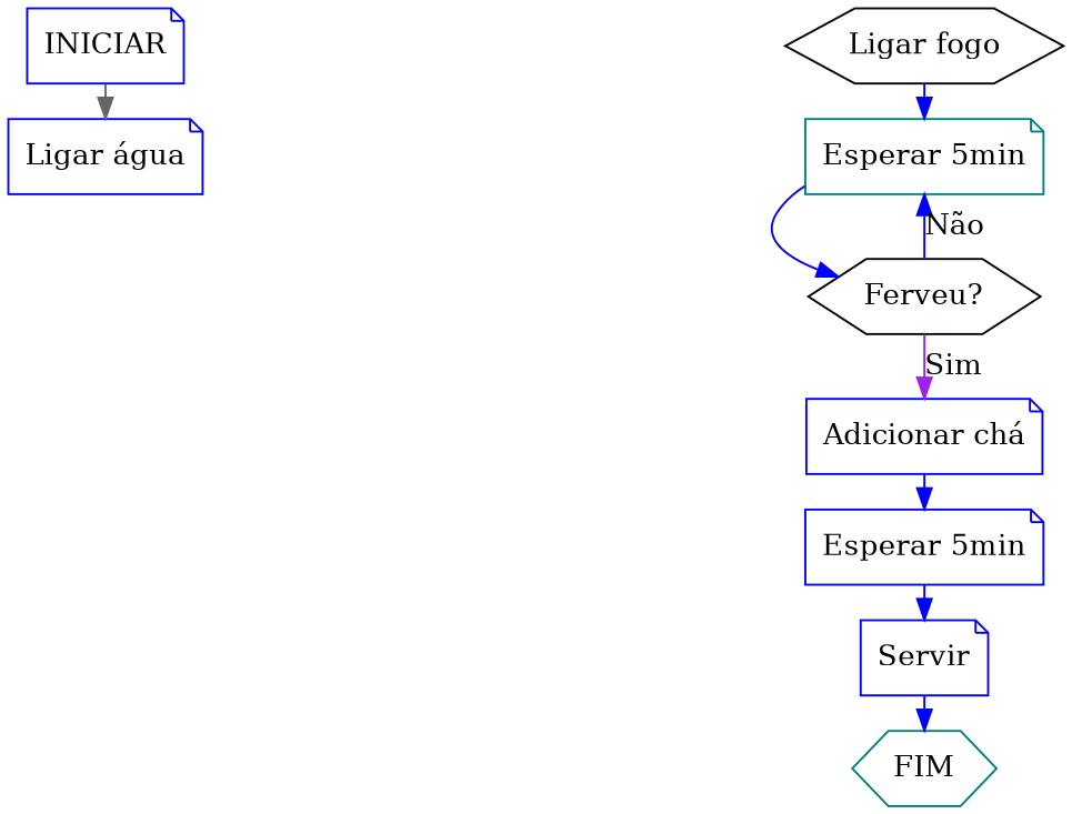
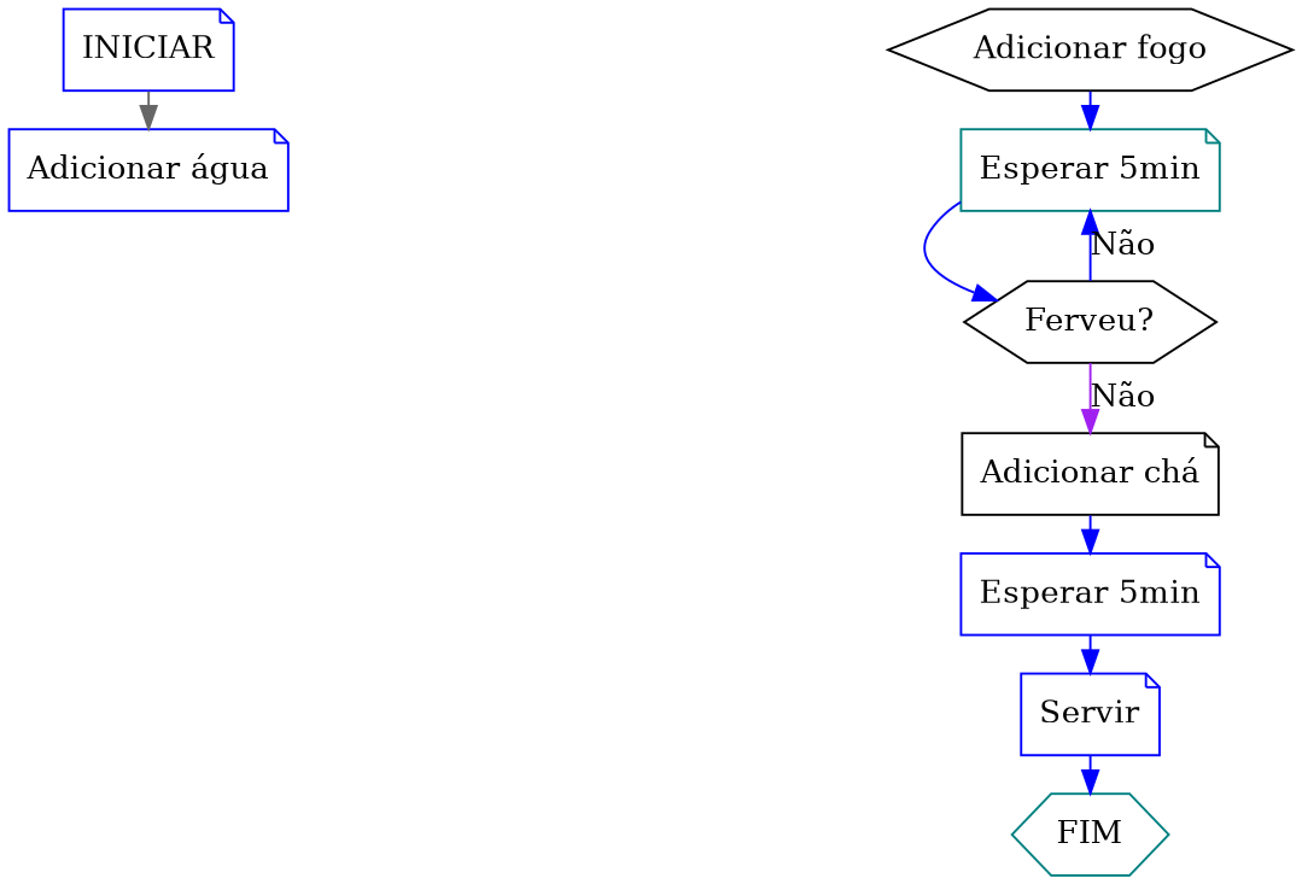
  digraph {
    nodesep=4
    ranksep=0.2
    node [color=blue shape=note]
    edge [color=blue]
    INICIAR
-   "Adicionar água" [label="Ligar água"]
-   "Ligar fogo" [color=black shape=hexagon]
+   "Adicionar água"
+   "Ligar fogo" [color=black shape=hexagon label="Adicionar fogo"]
    "Esperar 5min" [color=teal]
    "Ferveu?" [color=black shape=hexagon]
-   "Adicionar chá"
+   "Adicionar chá" [color=black]
    n7 [label="Esperar 5min"]
    Servir
    FIM [color=teal shape=hexagon]
    INICIAR -> "Adicionar água" [color=gray40]
    "Ligar fogo" -> "Esperar 5min"
    "Esperar 5min" -> "Ferveu?"
    "Ferveu?" -> "Esperar 5min" [label="Não"]
-   "Ferveu?" -> "Adicionar chá" [color=purple label=Sim]
+   "Ferveu?" -> "Adicionar chá" [color=purple label="Não"]
    "Adicionar chá" -> n7
    n7 -> Servir
    Servir -> FIM
  }
